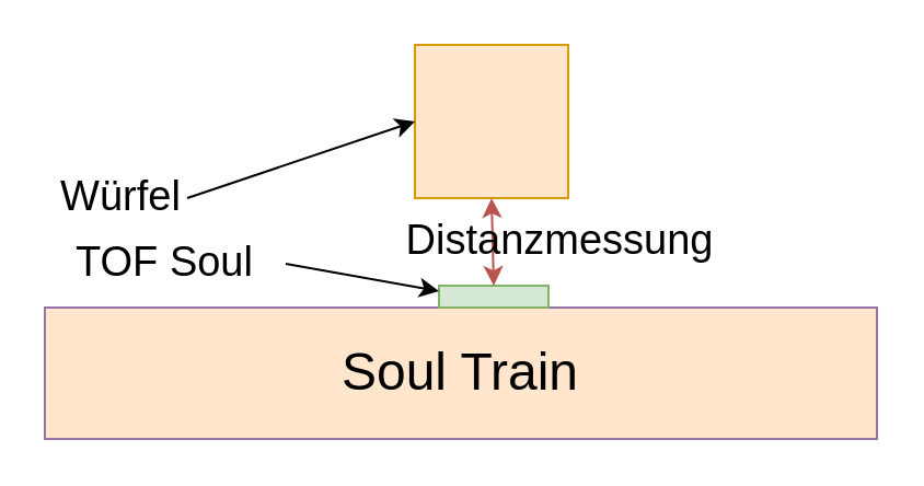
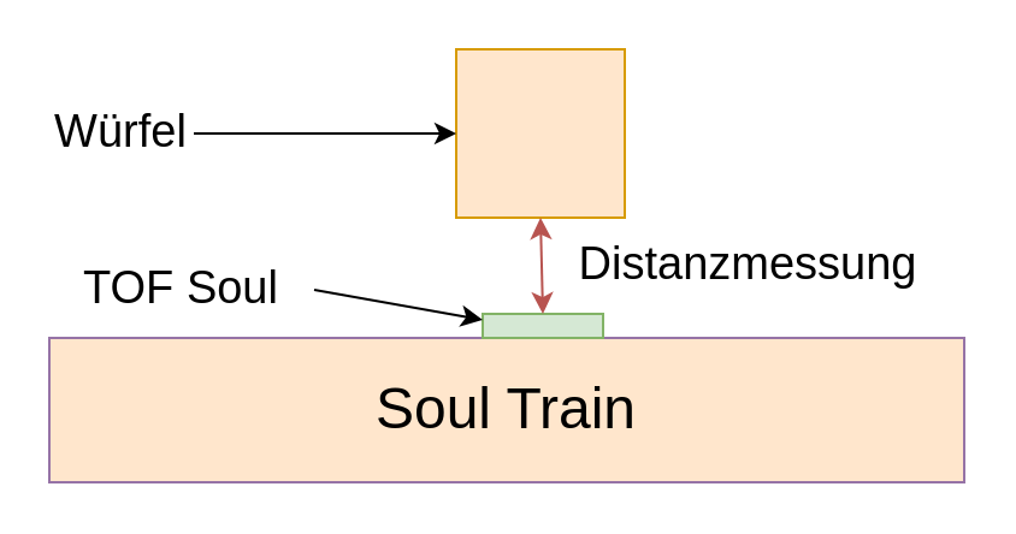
  <mxCell id="0" />
  <mxCell id="1" parent="0" />
  <mxCell id="2" value="&lt;font style=&quot;font-size: 24px&quot;&gt;Soul Train&lt;/font&gt;" style="rounded=0;whiteSpace=wrap;html=1;fillColor=#ffe6cc;strokeColor=#9673a6;" vertex="1" parent="1"><mxGeometry x="20" y="140" width="380" height="60" as="geometry" /></mxCell>
  <mxCell id="3" value="" style="rounded=0;whiteSpace=wrap;html=1;fillColor=#d5e8d4;strokeColor=#82b366;" vertex="1" parent="1"><mxGeometry x="200" y="130" width="50" height="10" as="geometry" /></mxCell>
  <mxCell id="4" value="" style="rounded=0;whiteSpace=wrap;html=1;fillColor=#ffe6cc;strokeColor=#d79b00;" vertex="1" parent="1"><mxGeometry x="189" y="20" width="70" height="70" as="geometry" /></mxCell>
  <mxCell id="5" value="TOF Soul" style="text;html=1;strokeColor=none;fillColor=none;align=center;verticalAlign=middle;whiteSpace=wrap;rounded=0;fontSize=19;" vertex="1" parent="1"><mxGeometry x="20" y="110" width="110" height="20" as="geometry" /></mxCell>
  <mxCell id="6" value="" style="endArrow=classic;html=1;fontSize=19;entryX=0;entryY=0.25;entryDx=0;entryDy=0;exitX=1;exitY=0.5;exitDx=0;exitDy=0;" edge="1" parent="1" source="5" target="3"><mxGeometry width="50" height="50" relative="1" as="geometry"><mxPoint x="10" y="270" as="sourcePoint" /><mxPoint x="60" y="220" as="targetPoint" /></mxGeometry></mxCell>
- <mxCell id="7" value="Würfel" style="text;html=1;strokeColor=none;fillColor=none;align=center;verticalAlign=middle;whiteSpace=wrap;rounded=0;fontSize=19;" vertex="1" parent="1"><mxGeometry x="25" y="80" width="60" height="20" as="geometry" /></mxCell>
+ <mxCell id="7" value="Würfel" style="text;html=1;strokeColor=none;fillColor=none;align=center;verticalAlign=middle;whiteSpace=wrap;rounded=0;fontSize=19;" vertex="1" parent="1"><mxGeometry x="20" y="45" width="60" height="20" as="geometry" /></mxCell>
  <mxCell id="8" value="" style="endArrow=classic;html=1;fontSize=19;entryX=0;entryY=0.5;entryDx=0;entryDy=0;exitX=1;exitY=0.5;exitDx=0;exitDy=0;" edge="1" parent="1" source="7" target="4"><mxGeometry width="50" height="50" relative="1" as="geometry"><mxPoint x="140" y="130" as="sourcePoint" /><mxPoint x="210" y="143" as="targetPoint" /></mxGeometry></mxCell>
  <mxCell id="9" value="" style="endArrow=classic;startArrow=classic;html=1;fontSize=19;entryX=0.5;entryY=1;entryDx=0;entryDy=0;exitX=0.5;exitY=0;exitDx=0;exitDy=0;fillColor=#f8cecc;strokeColor=#b85450;" edge="1" parent="1" source="3" target="4"><mxGeometry width="50" height="50" relative="1" as="geometry"><mxPoint x="20" y="270" as="sourcePoint" /><mxPoint x="70" y="220" as="targetPoint" /></mxGeometry></mxCell>
- <mxCell id="10" value="Distanzmessung" style="text;html=1;strokeColor=none;fillColor=none;align=center;verticalAlign=middle;whiteSpace=wrap;rounded=0;fontSize=19;" vertex="1" parent="1"><mxGeometry x="185" y="100" width="141" height="20" as="geometry" /></mxCell>
+ <mxCell id="10" value="Distanzmessung" style="text;html=1;strokeColor=none;fillColor=none;align=center;verticalAlign=middle;whiteSpace=wrap;rounded=0;fontSize=19;" vertex="1" parent="1"><mxGeometry x="240" y="100" width="141" height="20" as="geometry" /></mxCell>
